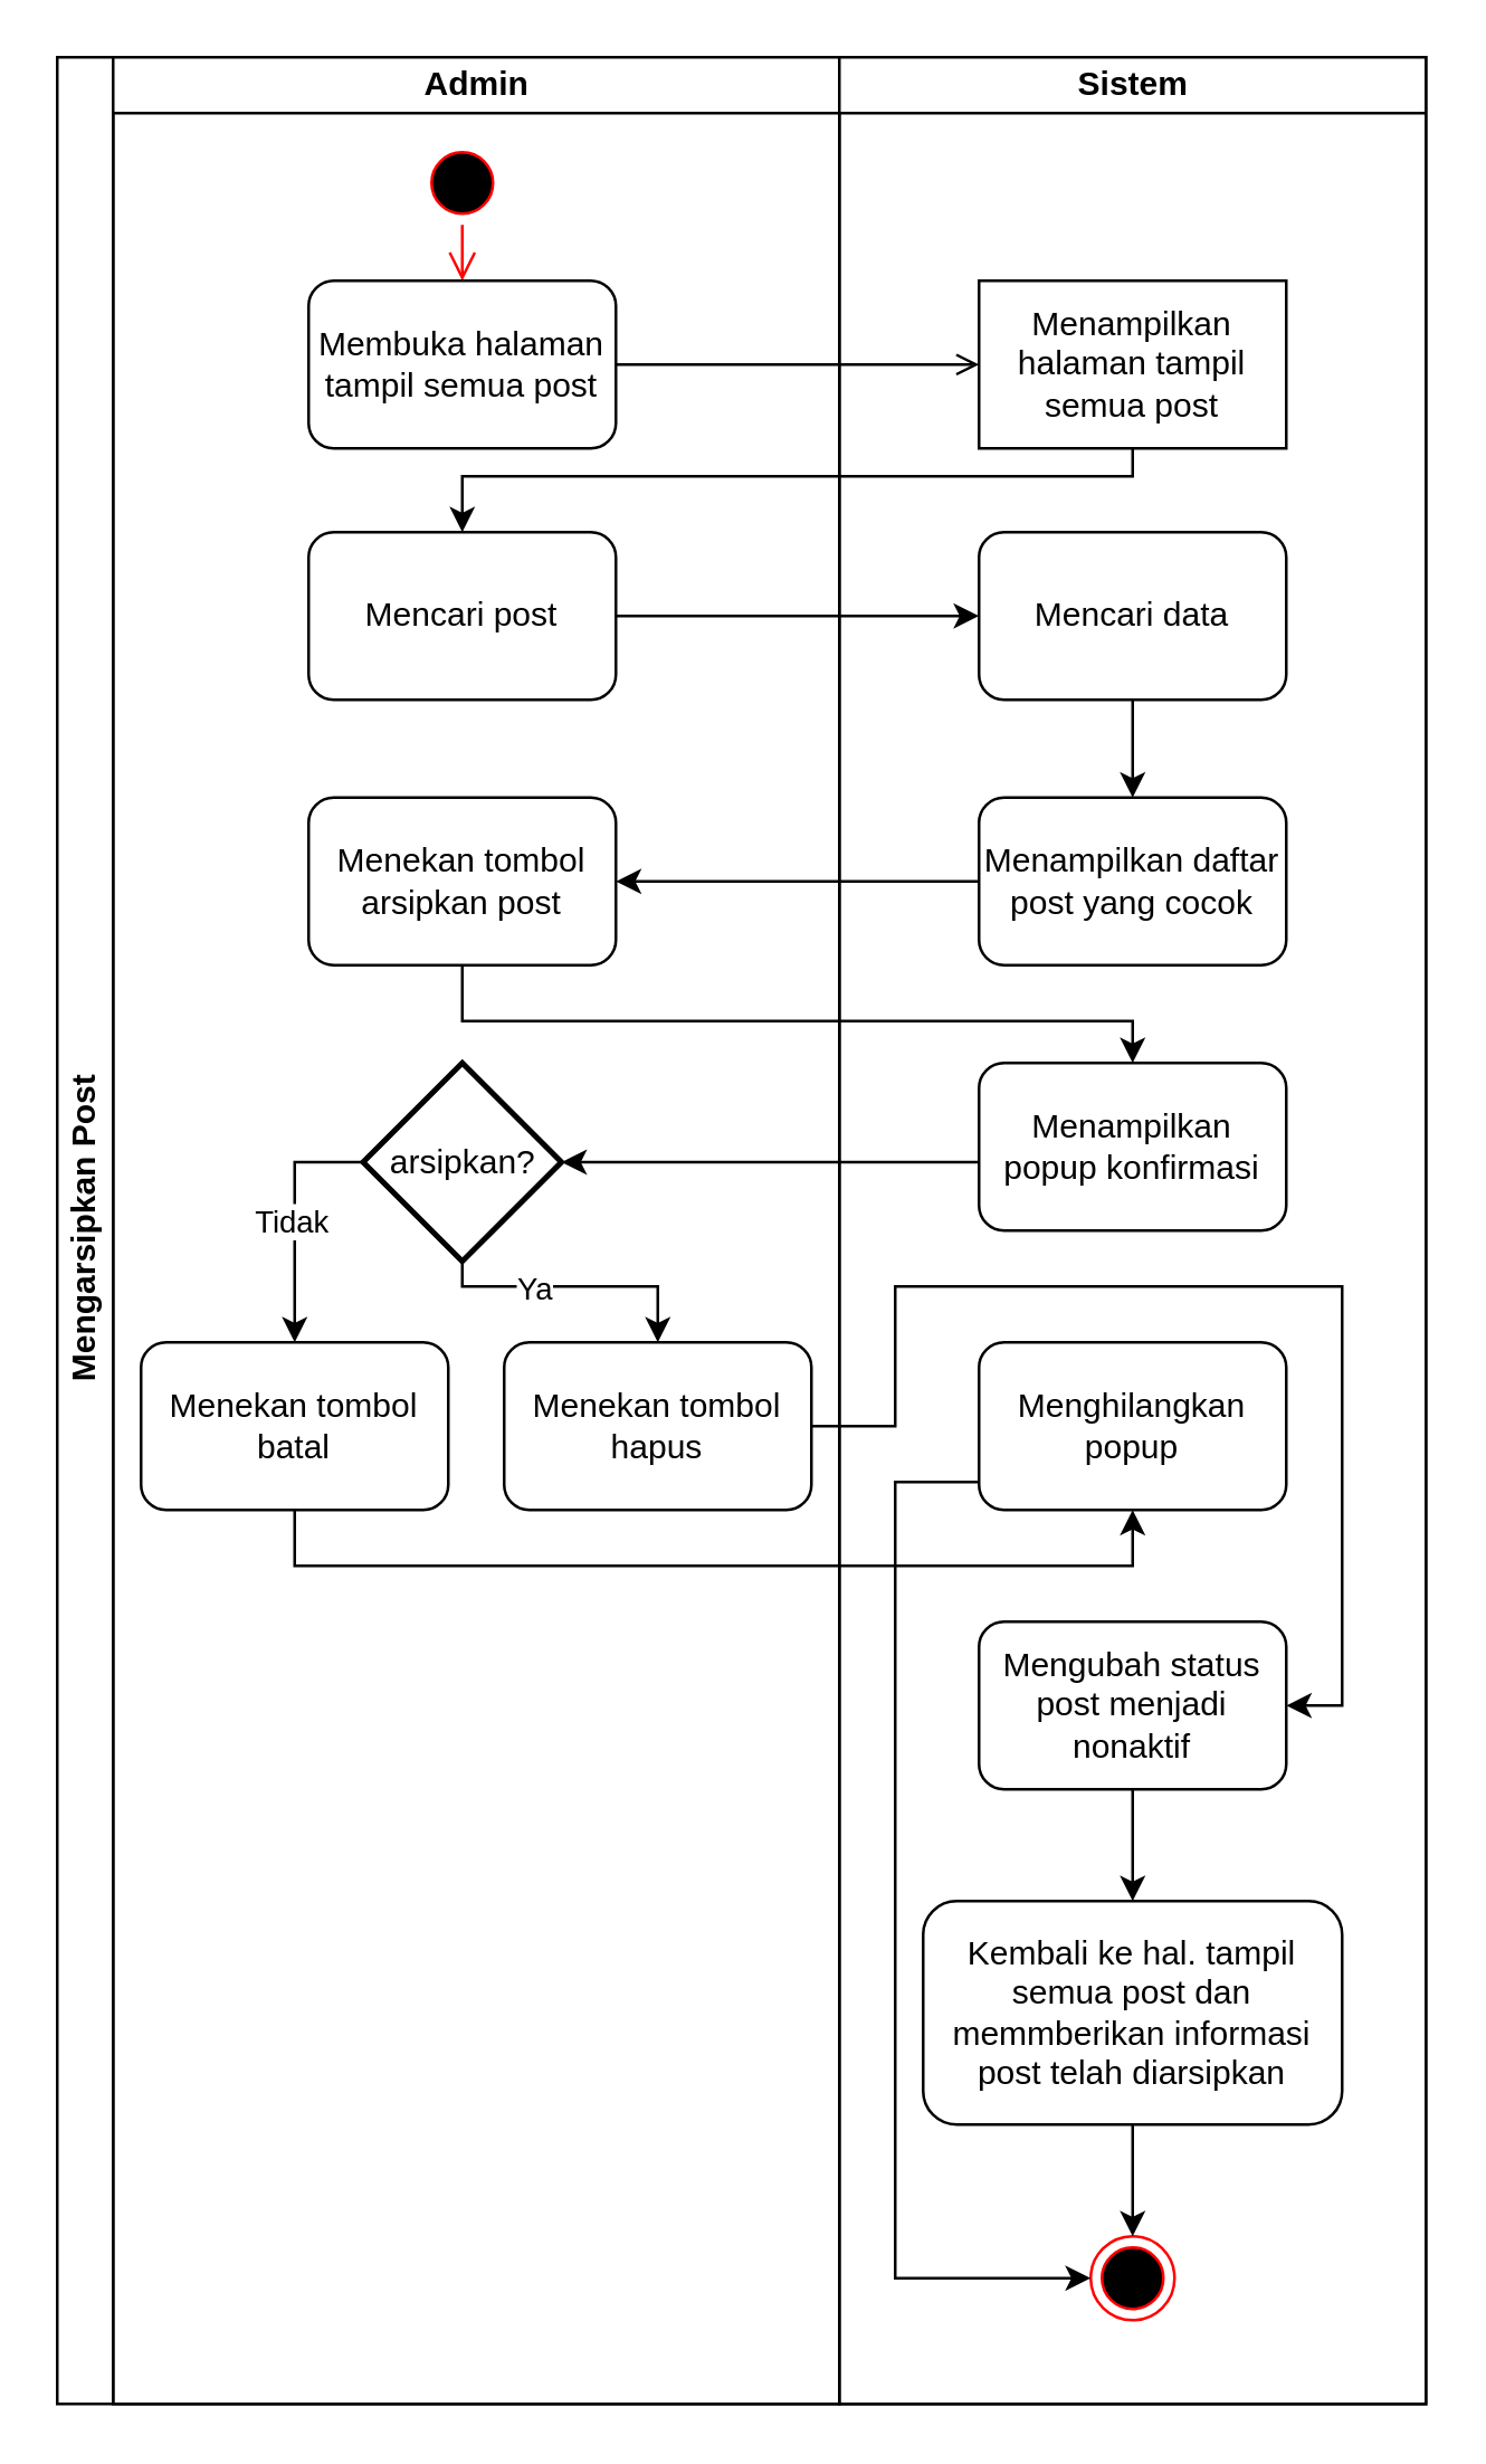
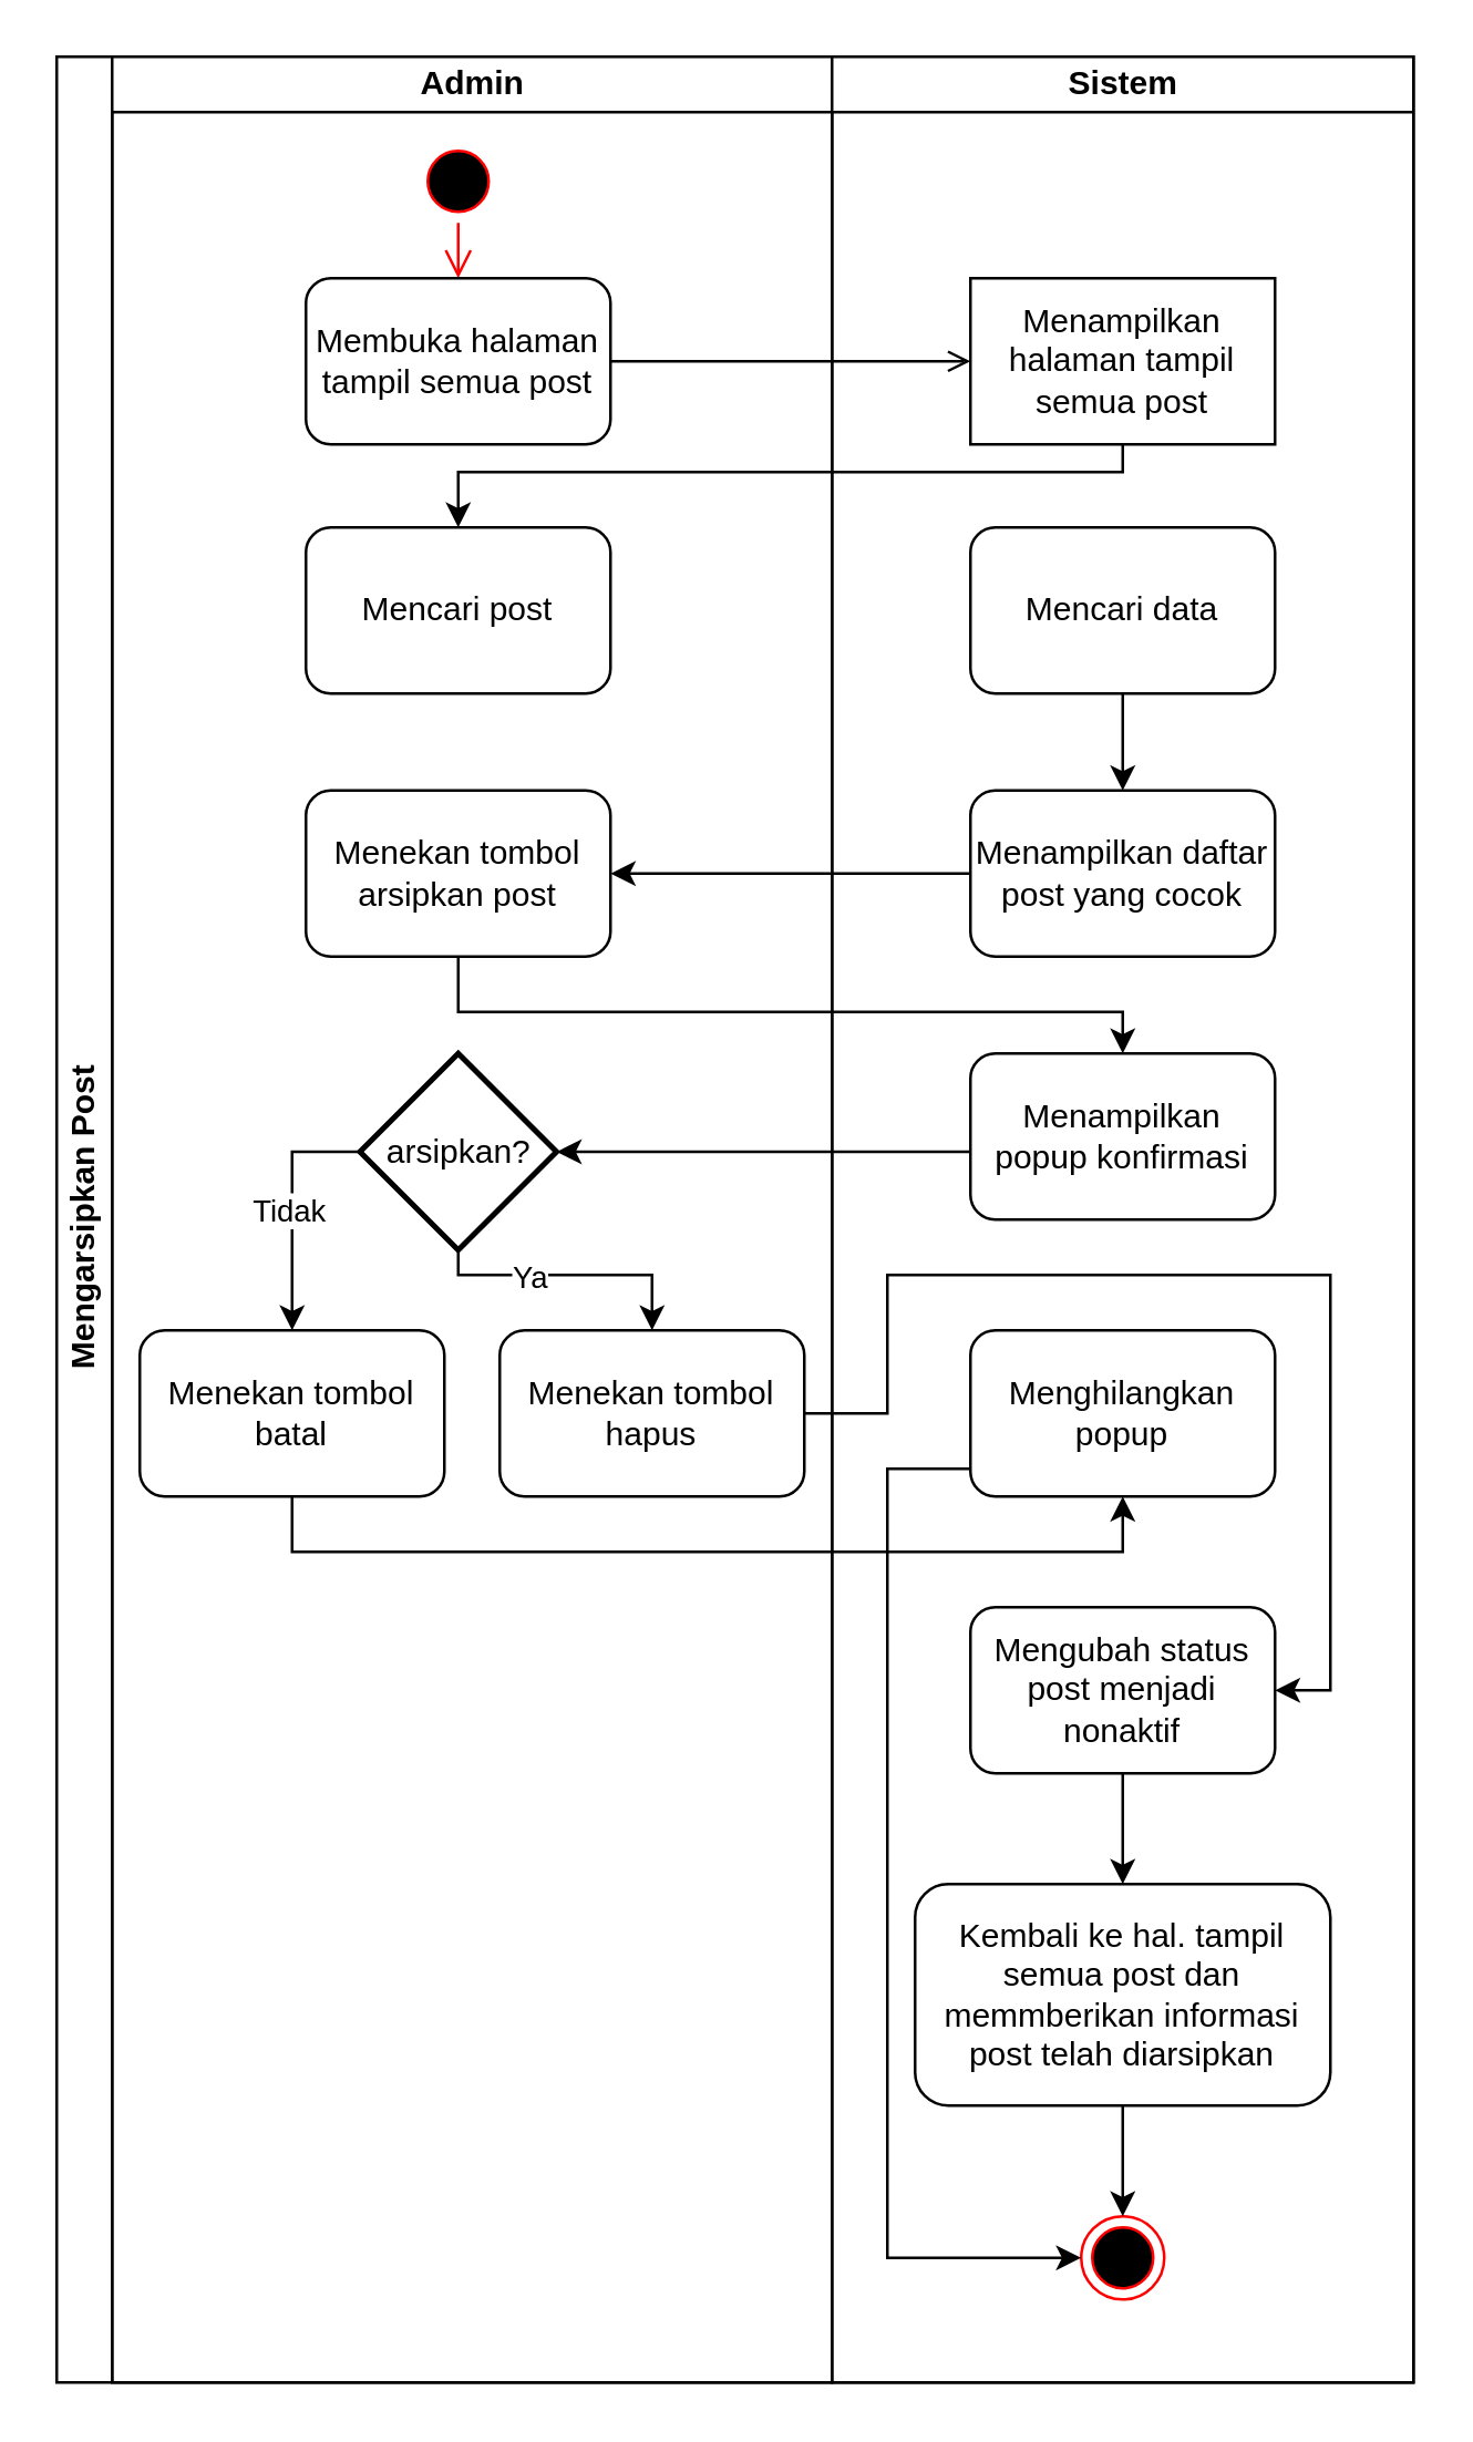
  <mxCell id="0" />
  <mxCell id="1" parent="0" />
  <mxCell id="2" value="Mengarsipkan Post" style="swimlane;html=1;childLayout=stackLayout;resizeParent=1;resizeParentMax=0;startSize=20;horizontal=0;horizontalStack=1;" parent="1" vertex="1"><mxGeometry x="20" y="20" width="490" height="840" as="geometry" /></mxCell>
  <mxCell id="3" value="Admin" style="swimlane;html=1;startSize=20;" parent="2" vertex="1"><mxGeometry x="20" width="260" height="840" as="geometry" /></mxCell>
  <mxCell id="4" value="" style="edgeStyle=orthogonalEdgeStyle;html=1;verticalAlign=bottom;endArrow=open;endSize=8;strokeColor=#ff0000;" parent="3" source="12" edge="1"><mxGeometry relative="1" as="geometry"><mxPoint x="125" y="80" as="targetPoint" /></mxGeometry></mxCell>
  <mxCell id="5" value="Menekan tombol batal" style="rounded=1;whiteSpace=wrap;html=1;" vertex="1" parent="3"><mxGeometry x="10" y="460" width="110" height="60" as="geometry" /></mxCell>
  <mxCell id="6" style="edgeStyle=orthogonalEdgeStyle;rounded=0;orthogonalLoop=1;jettySize=auto;html=1;entryX=0.5;entryY=0;entryDx=0;entryDy=0;exitX=0;exitY=0.5;exitDx=0;exitDy=0;exitPerimeter=0;" edge="1" parent="3" source="10" target="5"><mxGeometry relative="1" as="geometry" /></mxCell>
  <mxCell id="7" value="Tidak" style="edgeLabel;html=1;align=center;verticalAlign=middle;resizable=0;points=[];" vertex="1" connectable="0" parent="6"><mxGeometry x="0.011" y="-2" relative="1" as="geometry"><mxPoint as="offset" /></mxGeometry></mxCell>
  <mxCell id="8" style="edgeStyle=orthogonalEdgeStyle;rounded=0;orthogonalLoop=1;jettySize=auto;html=1;entryX=0.5;entryY=0;entryDx=0;entryDy=0;" edge="1" parent="3" source="10" target="15"><mxGeometry relative="1" as="geometry"><Array as="points"><mxPoint x="125" y="440" /><mxPoint x="195" y="440" /></Array></mxGeometry></mxCell>
  <mxCell id="9" value="Ya" style="edgeLabel;html=1;align=center;verticalAlign=middle;resizable=0;points=[];" vertex="1" connectable="0" parent="8"><mxGeometry x="-0.313" relative="1" as="geometry"><mxPoint as="offset" /></mxGeometry></mxCell>
  <mxCell id="10" value="arsipkan?" style="strokeWidth=2;html=1;shape=mxgraph.flowchart.decision;whiteSpace=wrap;" vertex="1" parent="3"><mxGeometry x="89.5" y="360" width="71" height="71" as="geometry" /></mxCell>
  <mxCell id="11" value="Mencari post" style="rounded=1;whiteSpace=wrap;html=1;" parent="3" vertex="1"><mxGeometry x="70" y="170" width="110" height="60" as="geometry" /></mxCell>
  <mxCell id="12" value="" style="ellipse;html=1;shape=startState;fillColor=#000000;strokeColor=#ff0000;" parent="3" vertex="1"><mxGeometry x="110" y="30" width="30" height="30" as="geometry" /></mxCell>
  <mxCell id="13" value="Membuka halaman tampil semua post" style="rounded=1;whiteSpace=wrap;html=1;" parent="3" vertex="1"><mxGeometry x="70" y="80" width="110" height="60" as="geometry" /></mxCell>
  <mxCell id="14" value="Menekan tombol arsipkan post" style="rounded=1;whiteSpace=wrap;html=1;" vertex="1" parent="3"><mxGeometry x="70" y="265" width="110" height="60" as="geometry" /></mxCell>
  <mxCell id="15" value="Menekan tombol hapus" style="rounded=1;whiteSpace=wrap;html=1;" vertex="1" parent="3"><mxGeometry x="140" y="460" width="110" height="60" as="geometry" /></mxCell>
  <mxCell id="16" value="Sistem" style="swimlane;html=1;startSize=20;" parent="2" vertex="1"><mxGeometry x="280" width="210" height="840" as="geometry" /></mxCell>
  <mxCell id="17" value="" style="ellipse;html=1;shape=endState;fillColor=#000000;strokeColor=#ff0000;" vertex="1" parent="16"><mxGeometry x="90" y="780" width="30" height="30" as="geometry" /></mxCell>
  <mxCell id="18" style="edgeStyle=orthogonalEdgeStyle;rounded=0;orthogonalLoop=1;jettySize=auto;html=1;entryX=0;entryY=0.5;entryDx=0;entryDy=0;exitX=0;exitY=0.5;exitDx=0;exitDy=0;" edge="1" parent="16" source="19" target="17"><mxGeometry relative="1" as="geometry"><Array as="points"><mxPoint x="50" y="510" /><mxPoint x="20" y="510" /><mxPoint x="20" y="795" /></Array></mxGeometry></mxCell>
  <mxCell id="19" value="Menghilangkan popup" style="rounded=1;whiteSpace=wrap;html=1;" vertex="1" parent="16"><mxGeometry x="50" y="460" width="110" height="60" as="geometry" /></mxCell>
  <mxCell id="20" value="Menampilkan popup konfirmasi" style="rounded=1;whiteSpace=wrap;html=1;" vertex="1" parent="16"><mxGeometry x="50" y="360" width="110" height="60" as="geometry" /></mxCell>
  <mxCell id="21" value="Menampilkan daftar post yang cocok" style="rounded=1;whiteSpace=wrap;html=1;" vertex="1" parent="16"><mxGeometry x="50" y="265" width="110" height="60" as="geometry" /></mxCell>
  <mxCell id="22" style="edgeStyle=orthogonalEdgeStyle;rounded=0;orthogonalLoop=1;jettySize=auto;html=1;entryX=0.5;entryY=0;entryDx=0;entryDy=0;" edge="1" parent="16" source="23" target="21"><mxGeometry relative="1" as="geometry" /></mxCell>
  <mxCell id="23" value="Mencari data" style="rounded=1;whiteSpace=wrap;html=1;" parent="16" vertex="1"><mxGeometry x="50" y="170" width="110" height="60" as="geometry" /></mxCell>
  <mxCell id="24" value="Menampilkan halaman tampil semua post" style="whiteSpace=wrap;html=1;rounded=0;" parent="16" vertex="1"><mxGeometry x="50" y="80" width="110" height="60" as="geometry" /></mxCell>
  <mxCell id="25" style="edgeStyle=orthogonalEdgeStyle;rounded=0;orthogonalLoop=1;jettySize=auto;html=1;entryX=0.5;entryY=0;entryDx=0;entryDy=0;" edge="1" parent="16" source="26" target="28"><mxGeometry relative="1" as="geometry" /></mxCell>
  <mxCell id="26" value="Mengubah status post menjadi nonaktif" style="rounded=1;whiteSpace=wrap;html=1;" vertex="1" parent="16"><mxGeometry x="50" y="560" width="110" height="60" as="geometry" /></mxCell>
  <mxCell id="27" style="edgeStyle=orthogonalEdgeStyle;rounded=0;orthogonalLoop=1;jettySize=auto;html=1;entryX=0.5;entryY=0;entryDx=0;entryDy=0;" edge="1" parent="16" source="28" target="17"><mxGeometry relative="1" as="geometry" /></mxCell>
  <mxCell id="28" value="Kembali ke hal. tampil semua post dan memmberikan informasi post telah diarsipkan" style="rounded=1;whiteSpace=wrap;html=1;" vertex="1" parent="16"><mxGeometry x="30" y="660" width="150" height="80" as="geometry" /></mxCell>
  <mxCell id="29" style="edgeStyle=orthogonalEdgeStyle;rounded=0;orthogonalLoop=1;jettySize=auto;html=1;endArrow=open;" parent="2" source="13" target="24" edge="1"><mxGeometry relative="1" as="geometry" /></mxCell>
  <mxCell id="30" style="edgeStyle=orthogonalEdgeStyle;rounded=0;orthogonalLoop=1;jettySize=auto;html=1;entryX=0.5;entryY=0;entryDx=0;entryDy=0;" parent="2" source="24" target="11" edge="1"><mxGeometry relative="1" as="geometry"><Array as="points"><mxPoint x="315" y="150" /><mxPoint x="115" y="150" /></Array></mxGeometry></mxCell>
- <mxCell id="31" style="edgeStyle=orthogonalEdgeStyle;rounded=0;orthogonalLoop=1;jettySize=auto;html=1;entryX=0;entryY=0.5;entryDx=0;entryDy=0;" parent="2" source="11" target="23" edge="1"><mxGeometry relative="1" as="geometry" /></mxCell>
  <mxCell id="32" style="edgeStyle=orthogonalEdgeStyle;rounded=0;orthogonalLoop=1;jettySize=auto;html=1;entryX=0.5;entryY=0;entryDx=0;entryDy=0;entryPerimeter=0;" parent="2" edge="1"><mxGeometry relative="1" as="geometry"><mxPoint x="115" y="480" as="targetPoint" /></mxGeometry></mxCell>
  <mxCell id="33" style="edgeStyle=orthogonalEdgeStyle;rounded=0;orthogonalLoop=1;jettySize=auto;html=1;entryX=1;entryY=0.5;entryDx=0;entryDy=0;" edge="1" parent="2" source="21" target="14"><mxGeometry relative="1" as="geometry" /></mxCell>
  <mxCell id="34" style="edgeStyle=orthogonalEdgeStyle;rounded=0;orthogonalLoop=1;jettySize=auto;html=1;entryX=0.5;entryY=0;entryDx=0;entryDy=0;exitX=0.5;exitY=1;exitDx=0;exitDy=0;" edge="1" parent="2" source="14" target="20"><mxGeometry relative="1" as="geometry"><Array as="points"><mxPoint x="145" y="345" /><mxPoint x="385" y="345" /></Array></mxGeometry></mxCell>
  <mxCell id="35" style="edgeStyle=orthogonalEdgeStyle;rounded=0;orthogonalLoop=1;jettySize=auto;html=1;entryX=1;entryY=0.5;entryDx=0;entryDy=0;entryPerimeter=0;" edge="1" parent="2" source="20" target="10"><mxGeometry relative="1" as="geometry"><Array as="points"><mxPoint x="255" y="396" /></Array></mxGeometry></mxCell>
  <mxCell id="36" style="edgeStyle=orthogonalEdgeStyle;rounded=0;orthogonalLoop=1;jettySize=auto;html=1;entryX=0.5;entryY=1;entryDx=0;entryDy=0;" edge="1" parent="2" source="5" target="19"><mxGeometry relative="1" as="geometry"><Array as="points"><mxPoint x="85" y="540" /><mxPoint x="385" y="540" /></Array></mxGeometry></mxCell>
  <mxCell id="37" style="edgeStyle=orthogonalEdgeStyle;rounded=0;orthogonalLoop=1;jettySize=auto;html=1;entryX=1;entryY=0.5;entryDx=0;entryDy=0;" edge="1" parent="2" source="15" target="26"><mxGeometry relative="1" as="geometry"><Array as="points"><mxPoint x="300" y="490" /><mxPoint x="300" y="440" /><mxPoint x="460" y="440" /><mxPoint x="460" y="590" /></Array></mxGeometry></mxCell>
